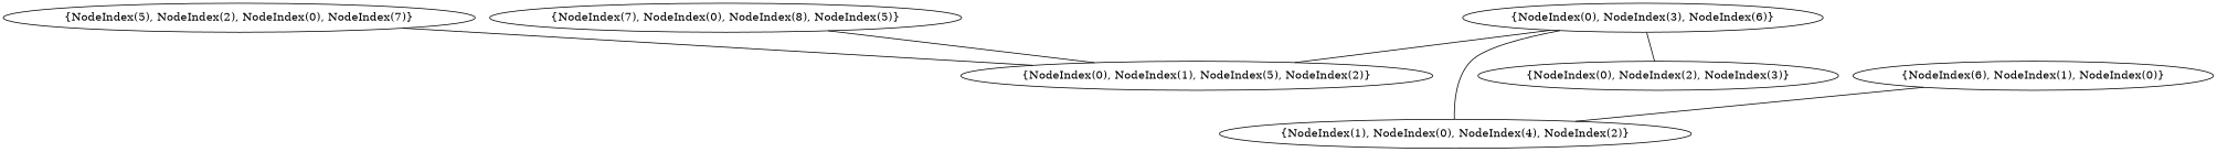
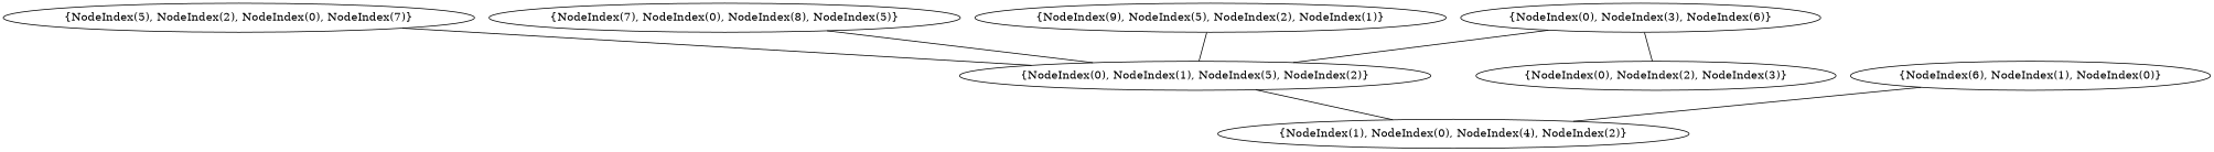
  graph {
    n1 [label="{NodeIndex(1), NodeIndex(0), NodeIndex(4), NodeIndex(2)}"]
    n2 [label="{NodeIndex(0), NodeIndex(1), NodeIndex(5), NodeIndex(2)}"]
    n3 [label="{NodeIndex(0), NodeIndex(2), NodeIndex(3)}"]
    n4 [label="{NodeIndex(5), NodeIndex(2), NodeIndex(0), NodeIndex(7)}"]
    n5 [label="{NodeIndex(6), NodeIndex(1), NodeIndex(0)}"]
    n6 [label="{NodeIndex(0), NodeIndex(3), NodeIndex(6)}"]
    n7 [label="{NodeIndex(7), NodeIndex(0), NodeIndex(8), NodeIndex(5)}"]
-   n6 -- n1
+   n8 [label="{NodeIndex(9), NodeIndex(5), NodeIndex(2), NodeIndex(1)}"]
+   n2 -- n1
    n4 -- n2
    n5 -- n1
    n6 -- n2
    n6 -- n3
    n7 -- n2
+   n8 -- n2
  }
